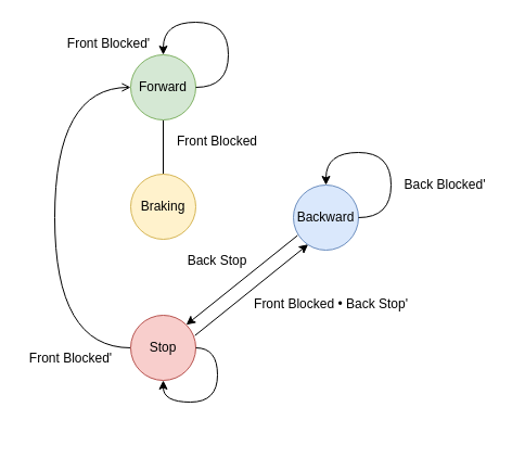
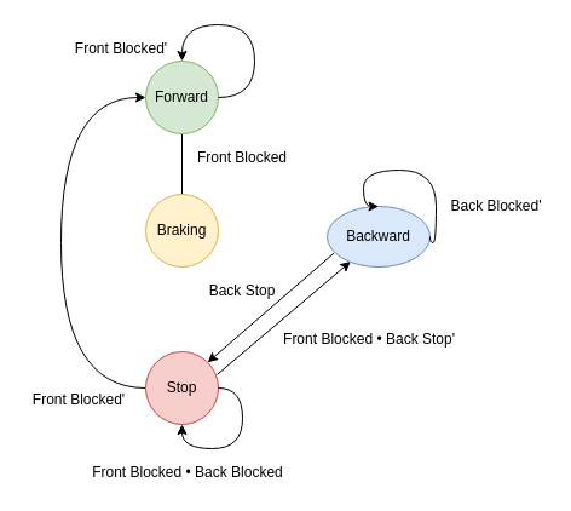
  <mxCell id="0" />
  <mxCell id="1" parent="0" />
  <mxCell id="2" style="edgeStyle=orthogonalEdgeStyle;rounded=0;orthogonalLoop=1;jettySize=auto;html=1;exitX=0.5;exitY=1;exitDx=0;exitDy=0;entryX=0.5;entryY=0;entryDx=0;entryDy=0;endArrow=none;" parent="1" source="3" target="9" edge="1"><mxGeometry relative="1" as="geometry" /></mxCell>
  <mxCell id="3" value="Forward" style="ellipse;whiteSpace=wrap;html=1;aspect=fixed;fillColor=#d5e8d4;strokeColor=#82b366;" parent="1" vertex="1"><mxGeometry x="120" y="50" width="60" height="60" as="geometry" /></mxCell>
  <mxCell id="4" style="rounded=0;orthogonalLoop=1;jettySize=auto;html=1;entryX=0.988;entryY=0.311;entryDx=0;entryDy=0;entryPerimeter=0;exitX=0.227;exitY=0.911;exitDx=0;exitDy=0;exitPerimeter=0;startArrow=classic;startFill=1;endArrow=none;endFill=0;" parent="1" source="5" target="8" edge="1"><mxGeometry relative="1" as="geometry" /></mxCell>
- <mxCell id="5" value="Backward" style="ellipse;whiteSpace=wrap;html=1;aspect=fixed;fillColor=#dae8fc;strokeColor=#6c8ebf;" parent="1" vertex="1"><mxGeometry x="270" y="170" width="60" height="60" as="geometry" /></mxCell>
- <mxCell id="6" style="edgeStyle=orthogonalEdgeStyle;rounded=0;orthogonalLoop=1;jettySize=auto;html=1;exitX=0;exitY=0.5;exitDx=0;exitDy=0;entryX=0;entryY=0.5;entryDx=0;entryDy=0;curved=1;endArrow=open;" parent="1" source="8" target="3" edge="1"><mxGeometry relative="1" as="geometry"><Array as="points"><mxPoint x="50" y="320" /><mxPoint x="50" y="80" /></Array></mxGeometry></mxCell>
+ <mxCell id="5" value="Backward" style="ellipse;whiteSpace=wrap;html=1;aspect=fixed;fillColor=#dae8fc;strokeColor=#6c8ebf;" parent="1" vertex="1"><mxGeometry x="270" y="170" width="85" height="50" as="geometry" /></mxCell>
+ <mxCell id="6" style="edgeStyle=orthogonalEdgeStyle;rounded=0;orthogonalLoop=1;jettySize=auto;html=1;exitX=0;exitY=0.5;exitDx=0;exitDy=0;entryX=0;entryY=0.5;entryDx=0;entryDy=0;curved=1;" parent="1" source="8" target="3" edge="1"><mxGeometry relative="1" as="geometry"><Array as="points"><mxPoint x="50" y="320" /><mxPoint x="50" y="80" /></Array></mxGeometry></mxCell>
  <mxCell id="7" style="rounded=0;orthogonalLoop=1;jettySize=auto;html=1;exitX=1;exitY=0;exitDx=0;exitDy=0;entryX=0.063;entryY=0.775;entryDx=0;entryDy=0;entryPerimeter=0;endArrow=none;endFill=0;startArrow=classic;startFill=1;" parent="1" source="8" target="5" edge="1"><mxGeometry relative="1" as="geometry" /></mxCell>
  <mxCell id="8" value="Stop" style="ellipse;whiteSpace=wrap;html=1;aspect=fixed;fillColor=#f8cecc;strokeColor=#b85450;" parent="1" vertex="1"><mxGeometry x="120" y="290" width="60" height="60" as="geometry" /></mxCell>
  <mxCell id="9" value="Braking" style="ellipse;whiteSpace=wrap;html=1;aspect=fixed;fillColor=#fff2cc;strokeColor=#d6b656;" parent="1" vertex="1"><mxGeometry x="120" y="160" width="60" height="60" as="geometry" /></mxCell>
  <mxCell id="10" style="edgeStyle=orthogonalEdgeStyle;curved=1;rounded=0;orthogonalLoop=1;jettySize=auto;html=1;exitX=1;exitY=0.5;exitDx=0;exitDy=0;entryX=0.5;entryY=0;entryDx=0;entryDy=0;" parent="1" source="3" target="3" edge="1"><mxGeometry relative="1" as="geometry"><Array as="points"><mxPoint x="210" y="80" /><mxPoint x="210" y="20" /><mxPoint x="150" y="20" /></Array></mxGeometry></mxCell>
  <mxCell id="11" style="edgeStyle=orthogonalEdgeStyle;rounded=0;orthogonalLoop=1;jettySize=auto;html=1;exitX=1;exitY=0.5;exitDx=0;exitDy=0;entryX=0.5;entryY=0;entryDx=0;entryDy=0;elbow=vertical;curved=1;" parent="1" source="5" target="5" edge="1"><mxGeometry relative="1" as="geometry"><Array as="points"><mxPoint x="360" y="200" /><mxPoint x="360" y="140" /><mxPoint x="300" y="140" /></Array></mxGeometry></mxCell>
  <mxCell id="12" style="edgeStyle=orthogonalEdgeStyle;curved=1;rounded=0;orthogonalLoop=1;jettySize=auto;html=1;exitX=1;exitY=0.5;exitDx=0;exitDy=0;entryX=0.5;entryY=1;entryDx=0;entryDy=0;" parent="1" source="8" target="8" edge="1"><mxGeometry relative="1" as="geometry" /></mxCell>
  <mxCell id="13" value="Front Blocked" style="text;html=1;strokeColor=none;fillColor=none;align=center;verticalAlign=middle;whiteSpace=wrap;rounded=0;" parent="1" vertex="1"><mxGeometry x="160" y="120" width="80" height="20" as="geometry" /></mxCell>
  <mxCell id="14" value="Front Blocked'" style="text;html=1;strokeColor=none;fillColor=none;align=center;verticalAlign=middle;whiteSpace=wrap;rounded=0;" parent="1" vertex="1"><mxGeometry x="60" y="30" width="80" height="20" as="geometry" /></mxCell>
  <mxCell id="15" value="Front Blocked'" style="text;html=1;strokeColor=none;fillColor=none;align=center;verticalAlign=middle;whiteSpace=wrap;rounded=0;" parent="1" vertex="1"><mxGeometry x="20" y="320" width="90" height="20" as="geometry" /></mxCell>
+ <mxCell id="16" value="Front Blocked • Back Blocked" style="text;html=1;strokeColor=none;fillColor=none;align=center;verticalAlign=middle;whiteSpace=wrap;rounded=0;" parent="1" vertex="1"><mxGeometry x="70" y="380" width="170" height="20" as="geometry" /></mxCell>
  <mxCell id="17" value="Back Blocked'" style="text;html=1;strokeColor=none;fillColor=none;align=center;verticalAlign=middle;whiteSpace=wrap;rounded=0;" parent="1" vertex="1"><mxGeometry x="370" y="160" width="80" height="20" as="geometry" /></mxCell>
  <mxCell id="18" value="Front Blocked • Back Stop'" style="text;html=1;strokeColor=none;fillColor=none;align=center;verticalAlign=middle;whiteSpace=wrap;rounded=0;" parent="1" vertex="1"><mxGeometry x="220" y="270" width="170" height="20" as="geometry" /></mxCell>
  <mxCell id="19" value="Back Stop" style="text;html=1;strokeColor=none;fillColor=none;align=center;verticalAlign=middle;whiteSpace=wrap;rounded=0;" parent="1" vertex="1"><mxGeometry x="160" y="230" width="80" height="20" as="geometry" /></mxCell>
